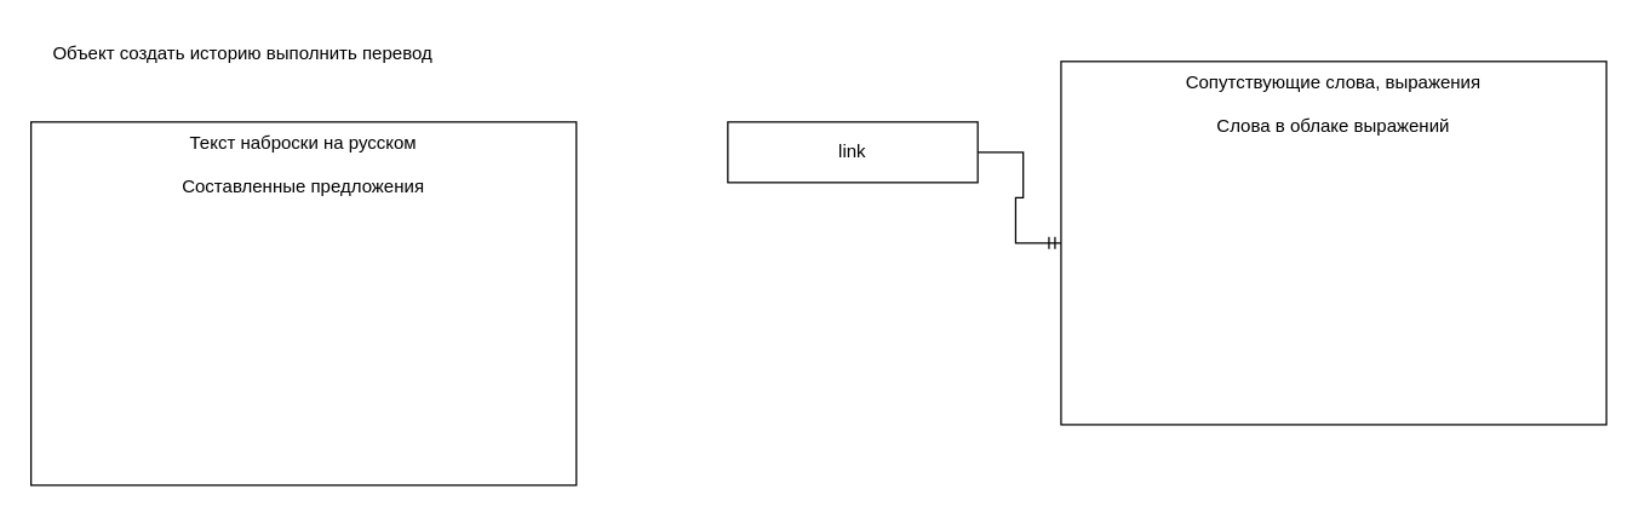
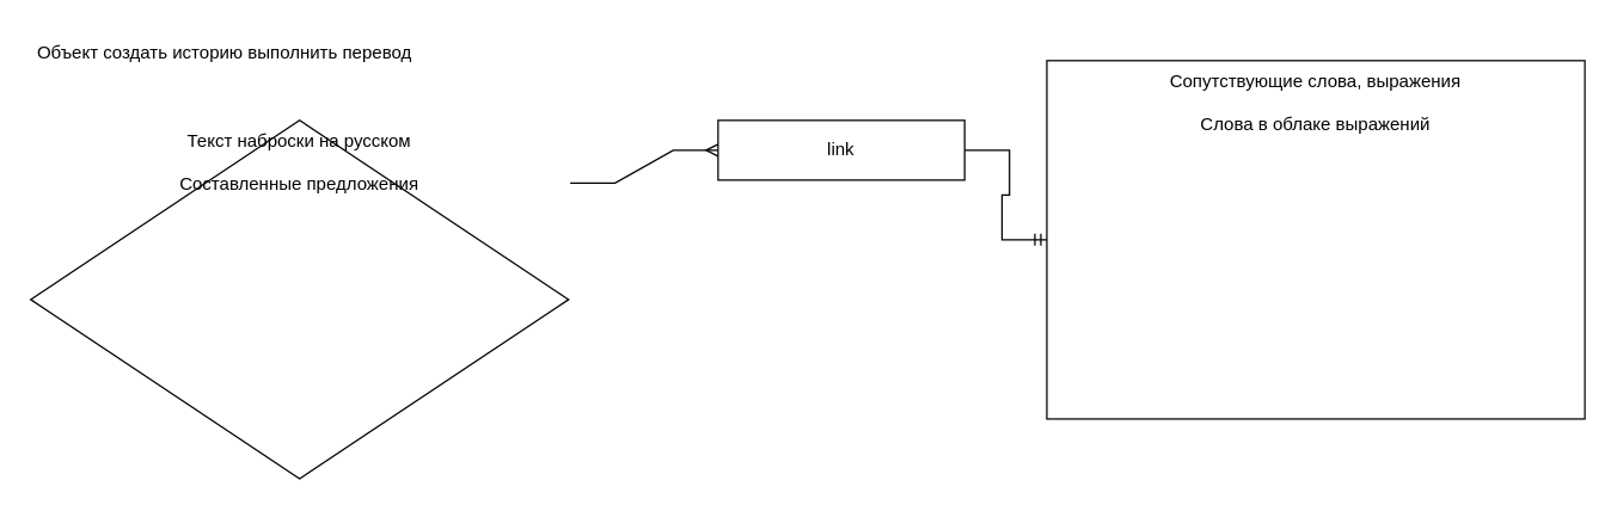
  <mxCell id="0" />
  <mxCell id="1" parent="0" />
- <mxCell id="2" value="Объект создать историю выполнить перевод" style="text;html=1;strokeColor=none;fillColor=none;align=center;verticalAlign=middle;whiteSpace=wrap;rounded=0;" parent="1" vertex="1"><mxGeometry x="20" y="20" width="280" height="30" as="geometry" /></mxCell>
- <mxCell id="3" value="Текст наброски на русском&lt;br&gt;&lt;br&gt;Составленные предложения" style="rounded=0;whiteSpace=wrap;html=1;align=center;verticalAlign=top;" parent="1" vertex="1"><mxGeometry x="20" y="80" width="360" height="240" as="geometry" /></mxCell>
+ <mxCell id="2" value="Объект создать историю выполнить перевод" style="text;html=1;strokeColor=none;fillColor=none;align=center;verticalAlign=middle;whiteSpace=wrap;rounded=0;" parent="1" vertex="1"><mxGeometry x="10" y="20" width="280" height="30" as="geometry" /></mxCell>
+ <mxCell id="3" value="Текст наброски на русском&lt;br&gt;&lt;br&gt;Составленные предложения" style="rhombus;whiteSpace=wrap;html=1;align=center;verticalAlign=top;" parent="1" vertex="1"><mxGeometry x="20" y="80" width="360" height="240" as="geometry" /></mxCell>
  <mxCell id="4" value="Сопутствующие слова, выражения&lt;br&gt;&lt;br&gt;Слова в облаке выражений" style="rounded=0;whiteSpace=wrap;html=1;align=center;verticalAlign=top;" parent="1" vertex="1"><mxGeometry x="700" width="360" height="240" as="geometry" y="40" /></mxCell>
  <mxCell id="5" value="link" style="rounded=0;whiteSpace=wrap;html=1;" parent="1" vertex="1"><mxGeometry x="480" y="80" width="165" height="40" as="geometry" /></mxCell>
+ <mxCell id="6" value="" style="edgeStyle=entityRelationEdgeStyle;fontSize=12;html=1;endArrow=ERmany;rounded=0;exitX=1.003;exitY=0.175;exitDx=0;exitDy=0;exitPerimeter=0;entryX=0;entryY=0.5;entryDx=0;entryDy=0;" parent="1" source="3" target="5" edge="1"><mxGeometry width="100" height="100" relative="1" as="geometry"><mxPoint x="350" y="410" as="sourcePoint" /><mxPoint x="450" y="310" as="targetPoint" /></mxGeometry></mxCell>
  <mxCell id="7" value="" style="edgeStyle=entityRelationEdgeStyle;fontSize=12;html=1;endArrow=ERmandOne;rounded=0;exitX=1;exitY=0.5;exitDx=0;exitDy=0;entryX=0;entryY=0.5;entryDx=0;entryDy=0;" parent="1" source="5" target="4" edge="1"><mxGeometry width="100" height="100" relative="1" as="geometry"><mxPoint x="350" y="410" as="sourcePoint" /><mxPoint x="450" y="310" as="targetPoint" /></mxGeometry></mxCell>
